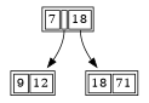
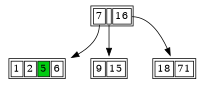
  digraph {
    fontname="DejaVu Serif"
    node [fontname="DejaVu Serif" shape=plaintext]
    edge [fontname="DejaVu Serif"]
-   n1 [height=.1 label=< <table><tr><td port="f0">7</td><td port="f1"></td><td port="f2">18</td></tr></table> >]
-   n3 [height=.1 label=< <table><tr><td>9</td><td>12</td></tr></table> >]
+   n1 [height=.1 label=< <table><tr><td port="f0">7</td><td port="f1"></td><td port="f2">16</td></tr></table> >]
+   n2 [height=.1 label=< <table><tr><td>1</td><td>2</td><td bgcolor='#00CC11'>5</td><td>6</td></tr></table> >]
+   n3 [height=.1 label=< <table><tr><td>9</td><td>15</td></tr></table> >]
    n4 [height=.1 label=< <table><tr><td>18</td><td>71</td></tr></table> >]
+   n1 -> n2 [tailport=f0]
    n1 -> n3 [tailport=f1]
    n1 -> n4 [tailport=f2]
  }
